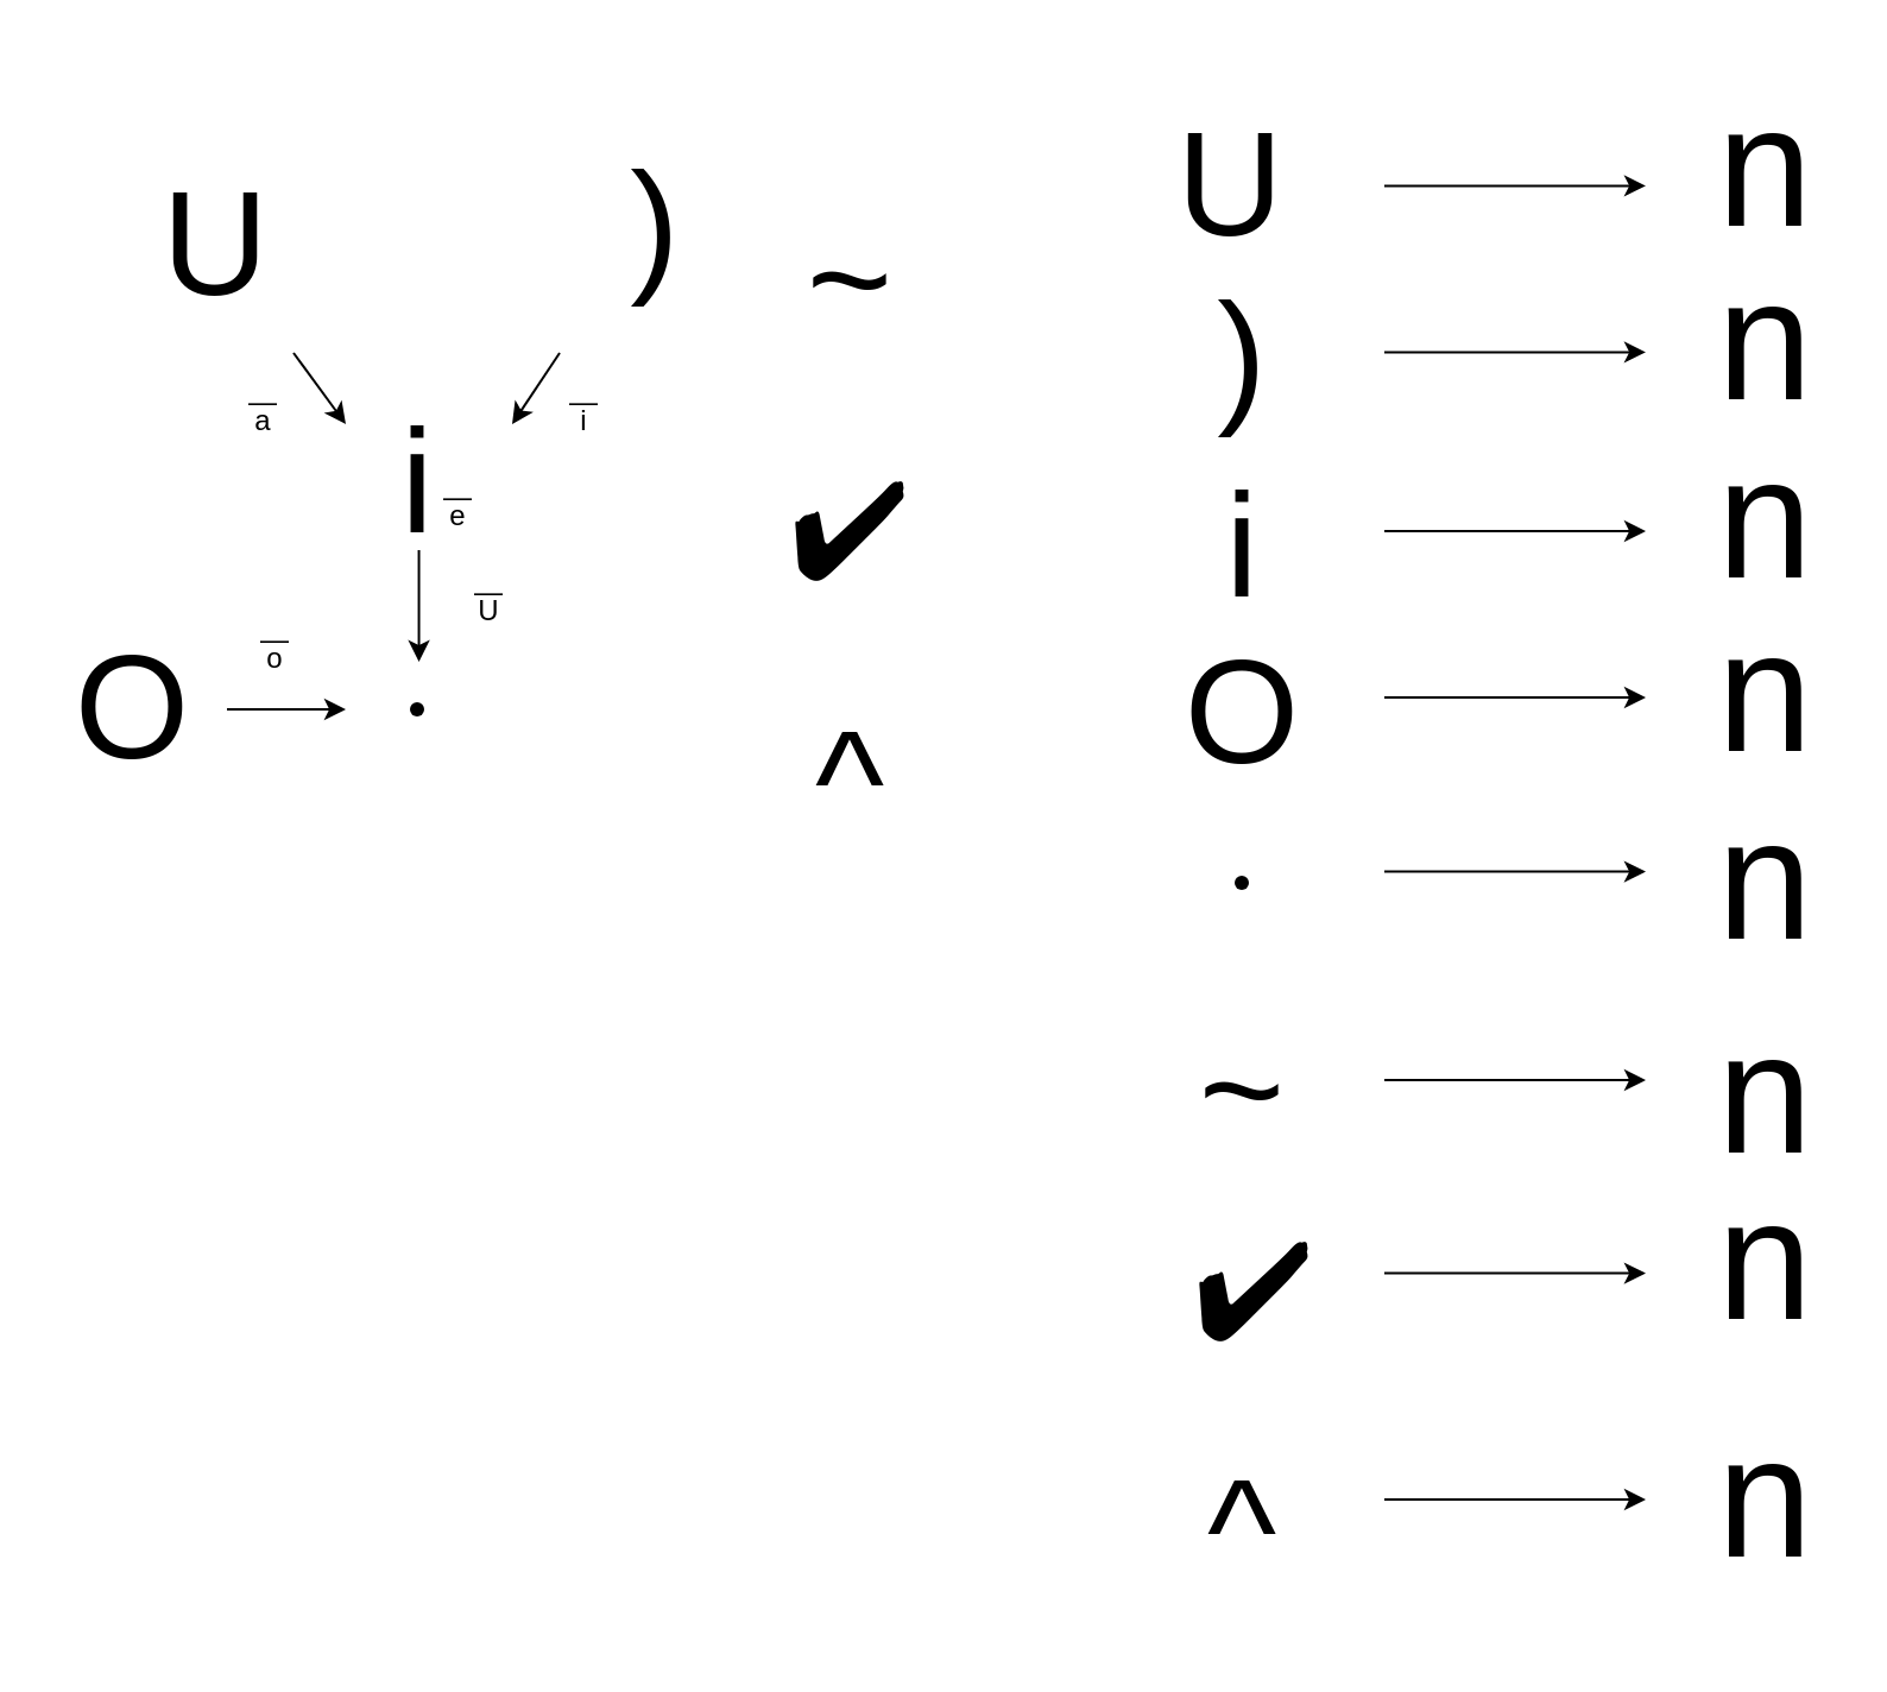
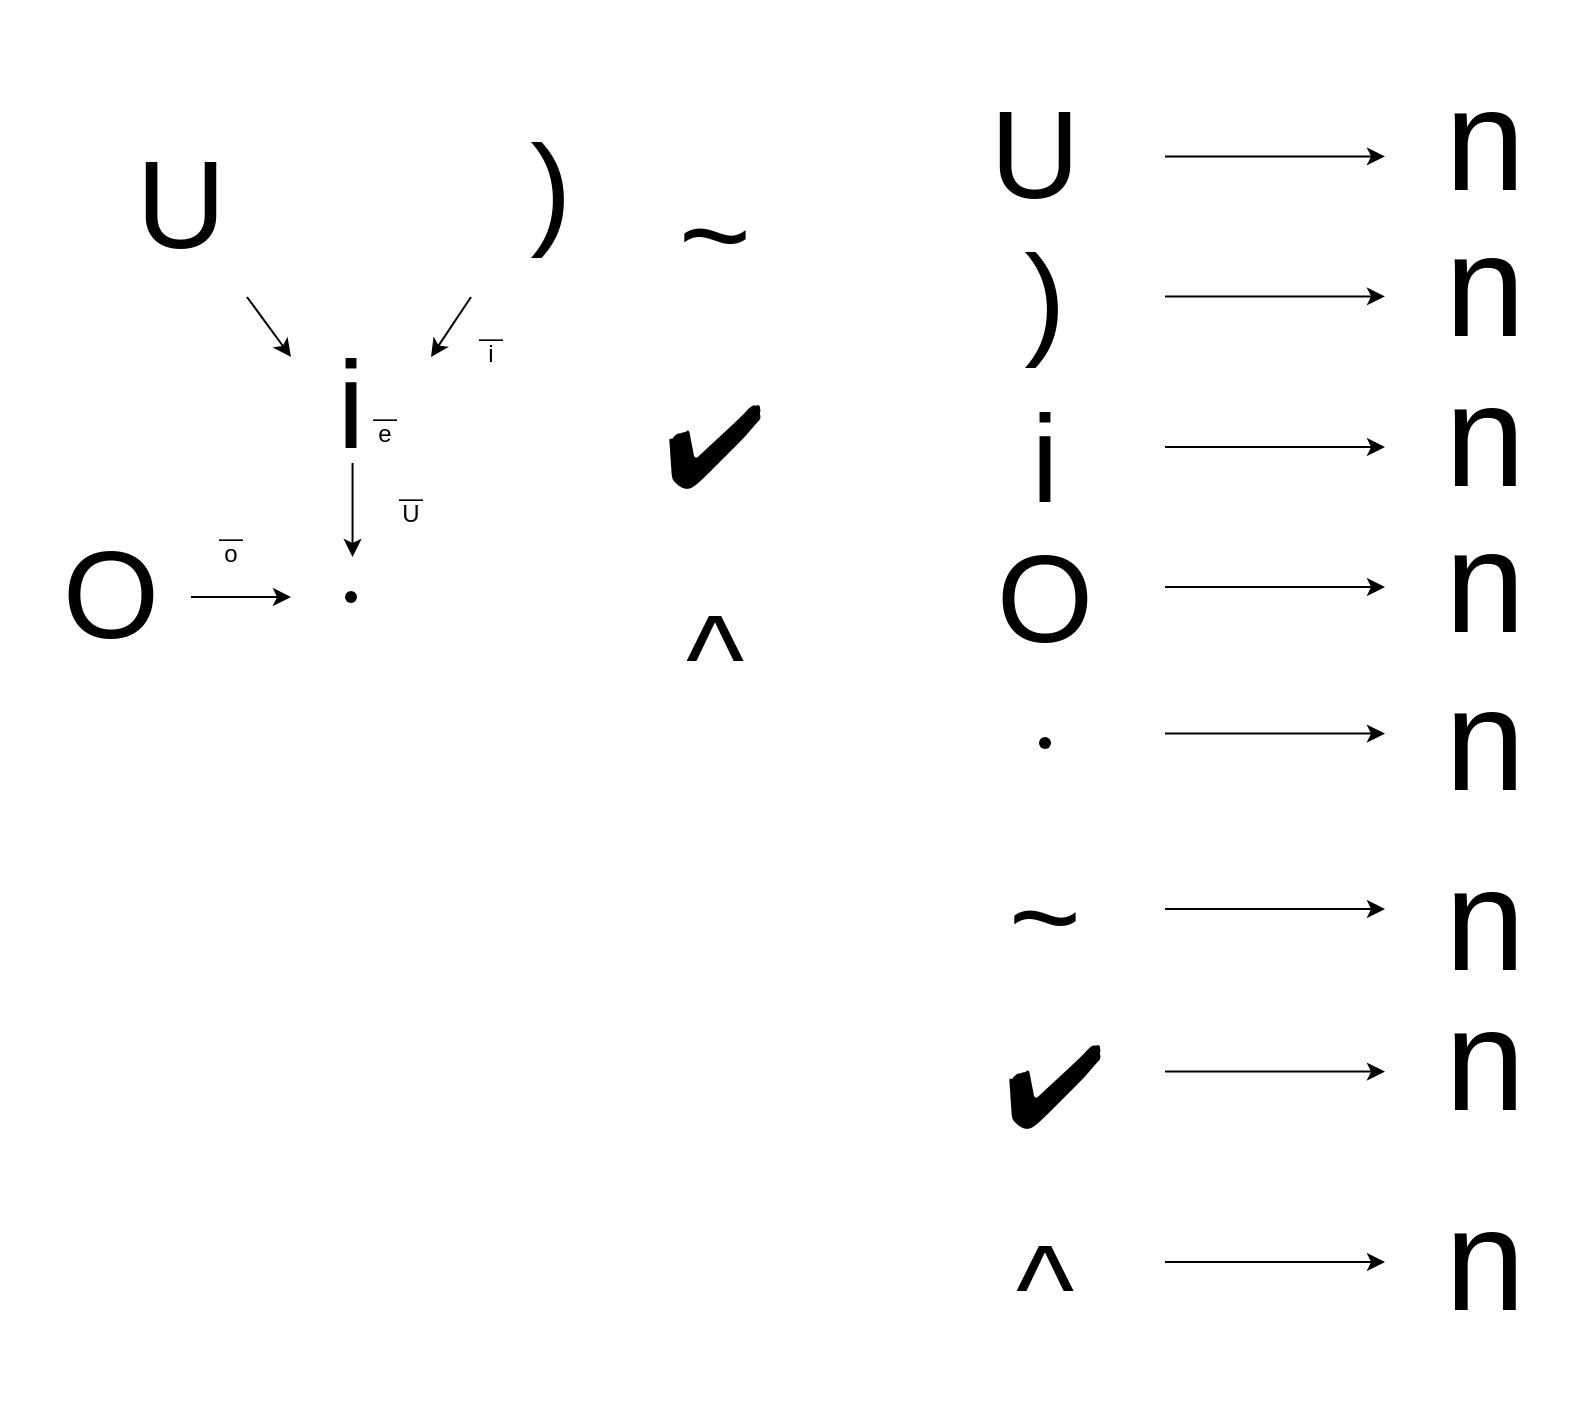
  <mxCell id="0" />
  <mxCell id="1" parent="0" />
  <mxCell id="2" value="i" style="text;html=1;align=center;verticalAlign=middle;resizable=0;points=[];autosize=1;strokeColor=none;fillColor=none;fontSize=62;" parent="1" vertex="1"><mxGeometry x="155" y="158" width="40" height="90" as="geometry" /></mxCell>
  <mxCell id="3" value="U" style="text;html=1;align=center;verticalAlign=middle;resizable=0;points=[];autosize=1;strokeColor=none;fillColor=none;fontSize=62;" parent="1" vertex="1"><mxGeometry x="55" y="58" width="70" height="90" as="geometry" /></mxCell>
  <mxCell id="4" value=")" style="text;html=1;align=center;verticalAlign=middle;resizable=0;points=[];autosize=1;strokeColor=none;fillColor=none;fontSize=62;" parent="1" vertex="1"><mxGeometry x="255" y="50" width="40" height="90" as="geometry" /></mxCell>
  <mxCell id="5" value="O" style="text;html=1;align=center;verticalAlign=middle;resizable=0;points=[];autosize=1;strokeColor=none;fillColor=none;fontSize=62;" parent="1" vertex="1"><mxGeometry x="20" y="253" width="70" height="90" as="geometry" /></mxCell>
  <mxCell id="6" value="✔️" style="text;html=1;align=center;verticalAlign=middle;resizable=0;points=[];autosize=1;strokeColor=none;fillColor=none;fontSize=55;" parent="1" vertex="1"><mxGeometry x="317" y="180" width="80" height="80" as="geometry" /></mxCell>
  <mxCell id="7" value="~" style="text;html=1;align=center;verticalAlign=middle;resizable=0;points=[];autosize=1;strokeColor=none;fillColor=none;fontSize=62;" parent="1" vertex="1"><mxGeometry x="327" y="73" width="60" height="90" as="geometry" /></mxCell>
  <mxCell id="8" value="" style="endArrow=classic;html=1;rounded=0;" parent="1" source="3" edge="1"><mxGeometry width="50" height="50" relative="1" as="geometry"><mxPoint x="115" y="158" as="sourcePoint" /><mxPoint x="145" y="178" as="targetPoint" /></mxGeometry></mxCell>
  <mxCell id="9" value="" style="shape=waypoint;sketch=0;size=6;pointerEvents=1;points=[];fillColor=none;resizable=0;rotatable=0;perimeter=centerPerimeter;snapToPoint=1;fontSize=27;" parent="1" vertex="1"><mxGeometry x="165" y="288" width="20" height="20" as="geometry" /></mxCell>
- <mxCell id="10" value="&lt;p style=&quot;line-height: 60%;&quot;&gt;—&lt;br&gt;a&lt;/p&gt;" style="text;html=1;align=center;verticalAlign=middle;resizable=0;points=[];autosize=1;strokeColor=none;fillColor=none;" parent="1" vertex="1"><mxGeometry x="90" y="148" width="40" height="50" as="geometry" /></mxCell>
  <mxCell id="11" value="&lt;p style=&quot;line-height: 60%;&quot;&gt;—&lt;br&gt;i&lt;/p&gt;" style="text;html=1;align=center;verticalAlign=middle;resizable=0;points=[];autosize=1;strokeColor=none;fillColor=none;" parent="1" vertex="1"><mxGeometry x="225" y="148" width="40" height="50" as="geometry" /></mxCell>
  <mxCell id="12" value="" style="endArrow=classic;html=1;rounded=0;" parent="1" edge="1"><mxGeometry width="50" height="50" relative="1" as="geometry"><mxPoint x="235" y="148" as="sourcePoint" /><mxPoint x="215" y="178" as="targetPoint" /></mxGeometry></mxCell>
  <mxCell id="13" value="" style="endArrow=classic;html=1;rounded=0;" parent="1" edge="1"><mxGeometry width="50" height="50" relative="1" as="geometry"><mxPoint x="175.78" y="231" as="sourcePoint" /><mxPoint x="175.78" y="278" as="targetPoint" /></mxGeometry></mxCell>
  <mxCell id="14" value="&lt;p style=&quot;line-height: 60%;&quot;&gt;—&lt;br&gt;U&lt;/p&gt;" style="text;html=1;align=center;verticalAlign=middle;resizable=0;points=[];autosize=1;strokeColor=none;fillColor=none;" parent="1" vertex="1"><mxGeometry x="185" y="228" width="40" height="50" as="geometry" /></mxCell>
  <mxCell id="15" value="" style="endArrow=classic;html=1;rounded=0;" parent="1" edge="1"><mxGeometry width="50" height="50" relative="1" as="geometry"><mxPoint x="95" y="298" as="sourcePoint" /><mxPoint x="145" y="298" as="targetPoint" /></mxGeometry></mxCell>
  <mxCell id="16" value="&lt;p style=&quot;line-height: 60%;&quot;&gt;—&lt;br&gt;o&lt;/p&gt;" style="text;html=1;align=center;verticalAlign=middle;resizable=0;points=[];autosize=1;strokeColor=none;fillColor=none;" parent="1" vertex="1"><mxGeometry x="95" y="248" width="40" height="50" as="geometry" /></mxCell>
  <mxCell id="17" value="&lt;p style=&quot;line-height: 60%;&quot;&gt;—&lt;br&gt;e&lt;/p&gt;" style="text;html=1;align=center;verticalAlign=middle;resizable=0;points=[];autosize=1;strokeColor=none;fillColor=none;" parent="1" vertex="1"><mxGeometry x="172" y="188" width="40" height="50" as="geometry" /></mxCell>
  <mxCell id="18" value="i" style="text;html=1;align=center;verticalAlign=middle;resizable=0;points=[];autosize=1;strokeColor=none;fillColor=none;fontSize=62;" parent="1" vertex="1"><mxGeometry x="502" y="185" width="40" height="90" as="geometry" /></mxCell>
  <mxCell id="19" value="U" style="text;html=1;align=center;verticalAlign=middle;resizable=0;points=[];autosize=1;strokeColor=none;fillColor=none;fontSize=62;" parent="1" vertex="1"><mxGeometry x="482" y="33" width="70" height="90" as="geometry" /></mxCell>
  <mxCell id="20" value=")" style="text;html=1;align=center;verticalAlign=middle;resizable=0;points=[];autosize=1;strokeColor=none;fillColor=none;fontSize=62;" parent="1" vertex="1"><mxGeometry x="502" y="105" width="40" height="90" as="geometry" /></mxCell>
  <mxCell id="21" value="O" style="text;html=1;align=center;verticalAlign=middle;resizable=0;points=[];autosize=1;strokeColor=none;fillColor=none;fontSize=62;" parent="1" vertex="1"><mxGeometry x="487" y="255" width="70" height="90" as="geometry" /></mxCell>
  <mxCell id="22" value="~" style="text;html=1;align=center;verticalAlign=middle;resizable=0;points=[];autosize=1;strokeColor=none;fillColor=none;fontSize=62;" parent="1" vertex="1"><mxGeometry x="492" y="414" width="60" height="90" as="geometry" /></mxCell>
  <mxCell id="23" value="" style="shape=waypoint;sketch=0;size=6;pointerEvents=1;points=[];fillColor=none;resizable=0;rotatable=0;perimeter=centerPerimeter;snapToPoint=1;fontSize=6;" parent="1" vertex="1"><mxGeometry x="512" y="361" width="20" height="20" as="geometry" /></mxCell>
  <mxCell id="24" value="" style="endArrow=classic;html=1;rounded=0;" parent="1" edge="1"><mxGeometry width="50" height="50" relative="1" as="geometry"><mxPoint x="582" y="77.69" as="sourcePoint" /><mxPoint x="692" y="77.69" as="targetPoint" /></mxGeometry></mxCell>
  <mxCell id="25" value="" style="endArrow=classic;html=1;rounded=0;" parent="1" edge="1"><mxGeometry width="50" height="50" relative="1" as="geometry"><mxPoint x="582" y="147.69" as="sourcePoint" /><mxPoint x="692" y="147.69" as="targetPoint" /></mxGeometry></mxCell>
  <mxCell id="26" value="" style="endArrow=classic;html=1;rounded=0;" parent="1" edge="1"><mxGeometry width="50" height="50" relative="1" as="geometry"><mxPoint x="582" y="223" as="sourcePoint" /><mxPoint x="692" y="223" as="targetPoint" /></mxGeometry></mxCell>
  <mxCell id="27" value="" style="endArrow=classic;html=1;rounded=0;" parent="1" edge="1"><mxGeometry width="50" height="50" relative="1" as="geometry"><mxPoint x="582" y="293" as="sourcePoint" /><mxPoint x="692" y="293" as="targetPoint" /></mxGeometry></mxCell>
  <mxCell id="28" value="" style="endArrow=classic;html=1;rounded=0;" parent="1" edge="1"><mxGeometry width="50" height="50" relative="1" as="geometry"><mxPoint x="582" y="630.5" as="sourcePoint" /><mxPoint x="692" y="630.5" as="targetPoint" /></mxGeometry></mxCell>
  <mxCell id="29" value="" style="endArrow=classic;html=1;rounded=0;" parent="1" edge="1"><mxGeometry width="50" height="50" relative="1" as="geometry"><mxPoint x="582" y="454" as="sourcePoint" /><mxPoint x="692" y="454" as="targetPoint" /></mxGeometry></mxCell>
  <mxCell id="30" value="" style="endArrow=classic;html=1;rounded=0;" parent="1" edge="1"><mxGeometry width="50" height="50" relative="1" as="geometry"><mxPoint x="582" y="366.31" as="sourcePoint" /><mxPoint x="692" y="366.31" as="targetPoint" /></mxGeometry></mxCell>
  <mxCell id="31" value="" style="endArrow=classic;html=1;rounded=0;" parent="1" edge="1"><mxGeometry width="50" height="50" relative="1" as="geometry"><mxPoint x="582" y="535.31" as="sourcePoint" /><mxPoint x="692" y="535.31" as="targetPoint" /></mxGeometry></mxCell>
  <mxCell id="32" value="^" style="text;html=1;align=center;verticalAlign=middle;resizable=0;points=[];autosize=1;strokeColor=none;fillColor=none;fontSize=62;" parent="1" vertex="1"><mxGeometry x="332" y="285" width="50" height="90" as="geometry" /></mxCell>
  <mxCell id="33" value="n" style="text;html=1;align=center;verticalAlign=middle;resizable=0;points=[];autosize=1;strokeColor=none;fillColor=none;fontSize=72;" parent="1" vertex="1"><mxGeometry x="712" y="20" width="60" height="100" as="geometry" /></mxCell>
  <mxCell id="34" value="n" style="text;html=1;align=center;verticalAlign=middle;resizable=0;points=[];autosize=1;strokeColor=none;fillColor=none;fontSize=72;" parent="1" vertex="1"><mxGeometry x="712" y="93" width="60" height="100" as="geometry" /></mxCell>
  <mxCell id="35" value="n" style="text;html=1;align=center;verticalAlign=middle;resizable=0;points=[];autosize=1;strokeColor=none;fillColor=none;fontSize=72;" parent="1" vertex="1"><mxGeometry x="712" y="168" width="60" height="100" as="geometry" /></mxCell>
  <mxCell id="36" value="n" style="text;html=1;align=center;verticalAlign=middle;resizable=0;points=[];autosize=1;strokeColor=none;fillColor=none;fontSize=72;" parent="1" vertex="1"><mxGeometry x="712" y="241" width="60" height="100" as="geometry" /></mxCell>
  <mxCell id="37" value="n" style="text;html=1;align=center;verticalAlign=middle;resizable=0;points=[];autosize=1;strokeColor=none;fillColor=none;fontSize=72;" parent="1" vertex="1"><mxGeometry x="712" y="580" width="60" height="100" as="geometry" /></mxCell>
  <mxCell id="38" value="n" style="text;html=1;align=center;verticalAlign=middle;resizable=0;points=[];autosize=1;strokeColor=none;fillColor=none;fontSize=72;" parent="1" vertex="1"><mxGeometry x="712" y="410" width="60" height="100" as="geometry" /></mxCell>
  <mxCell id="39" value="n" style="text;html=1;align=center;verticalAlign=middle;resizable=0;points=[];autosize=1;strokeColor=none;fillColor=none;fontSize=72;" parent="1" vertex="1"><mxGeometry x="712" y="320" width="60" height="100" as="geometry" /></mxCell>
  <mxCell id="40" value="n" style="text;html=1;align=center;verticalAlign=middle;resizable=0;points=[];autosize=1;strokeColor=none;fillColor=none;fontSize=72;" parent="1" vertex="1"><mxGeometry x="712" y="480" width="60" height="100" as="geometry" /></mxCell>
  <mxCell id="41" value="✔️" style="text;html=1;align=center;verticalAlign=middle;resizable=0;points=[];autosize=1;strokeColor=none;fillColor=none;fontSize=55;" parent="1" vertex="1"><mxGeometry x="487" y="500" width="80" height="80" as="geometry" /></mxCell>
  <mxCell id="42" value="^" style="text;html=1;align=center;verticalAlign=middle;resizable=0;points=[];autosize=1;strokeColor=none;fillColor=none;fontSize=62;" vertex="1" parent="1"><mxGeometry x="497" y="600" width="50" height="90" as="geometry" /></mxCell>
